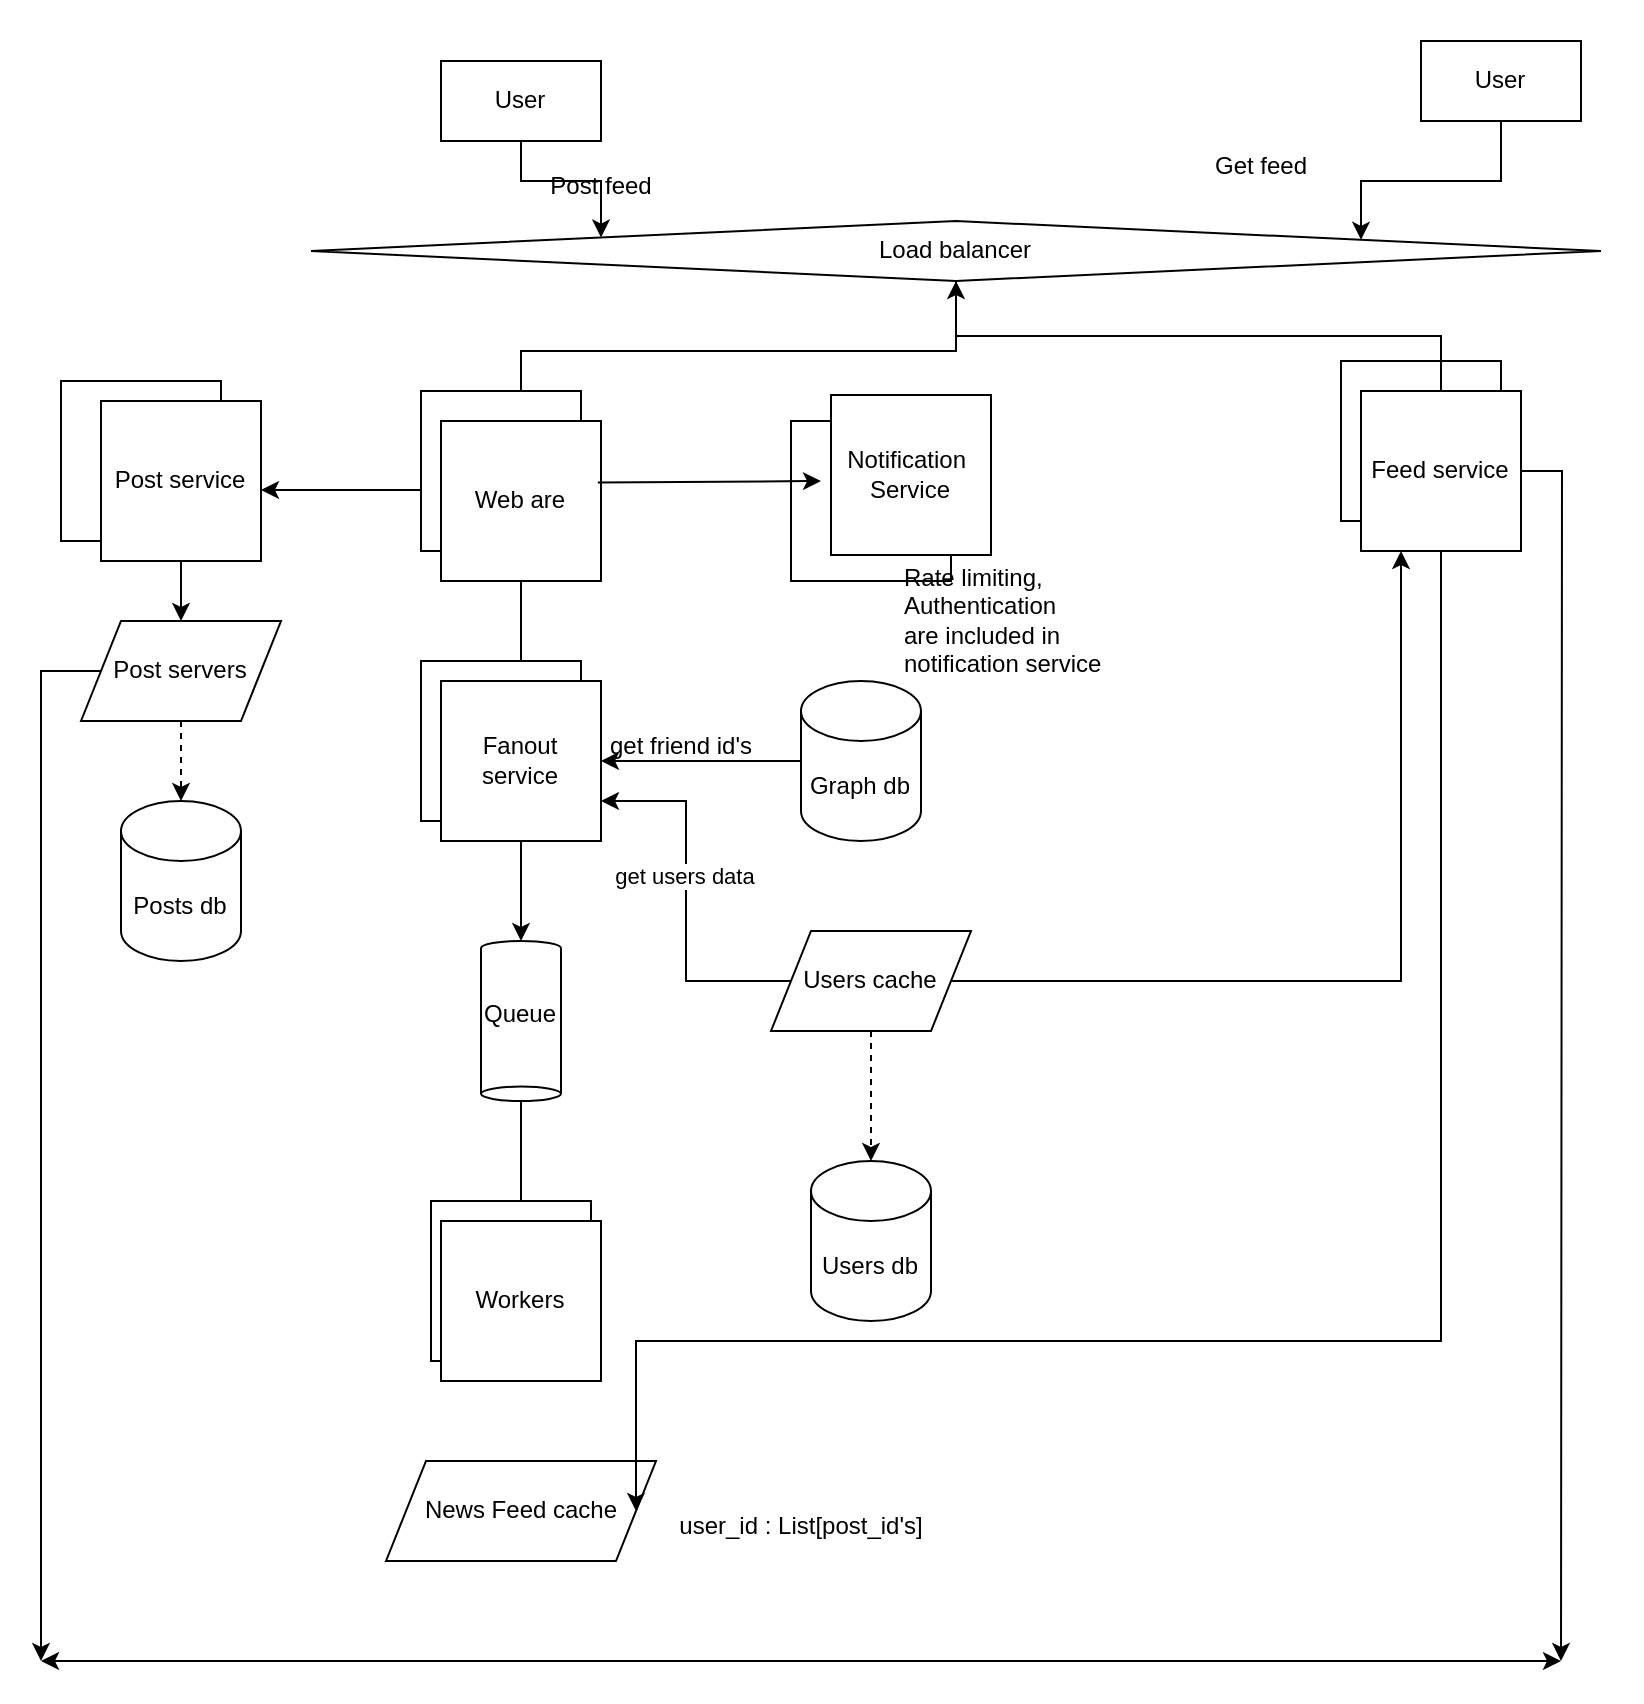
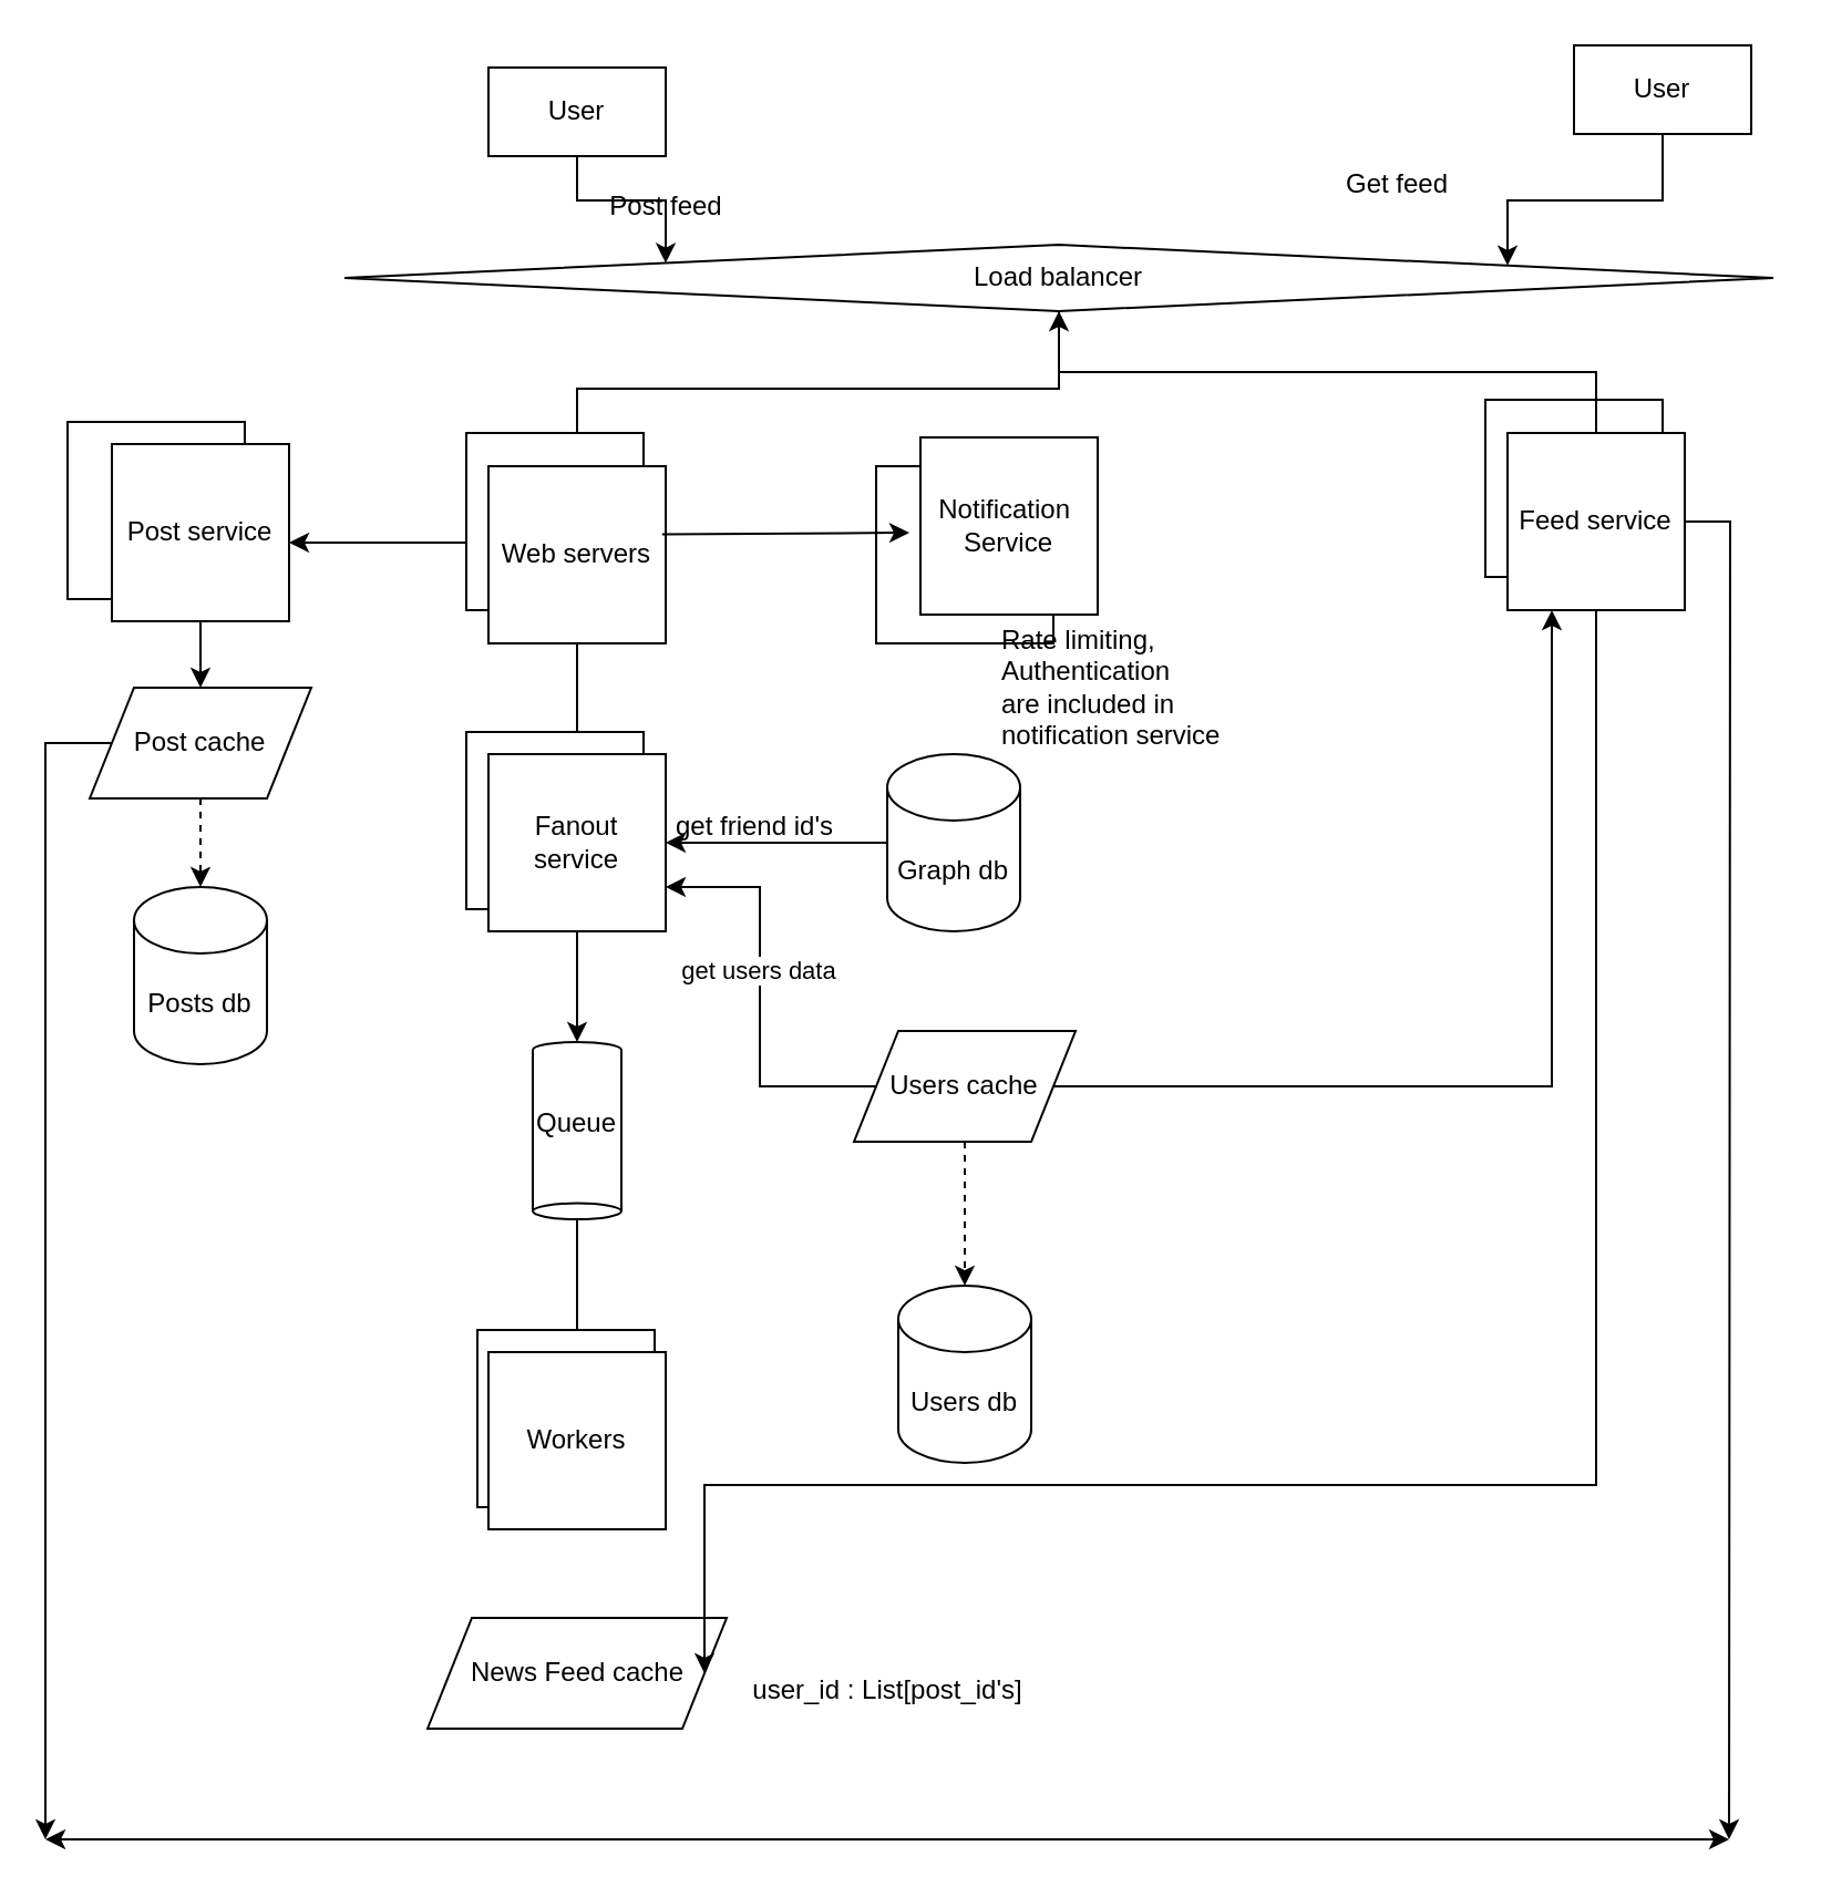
  <mxCell id="0" />
  <mxCell id="1" parent="0" />
  <mxCell id="2" value="" style="edgeStyle=orthogonalEdgeStyle;rounded=0;orthogonalLoop=1;jettySize=auto;html=1;" edge="1" parent="1" source="3" target="5"><mxGeometry relative="1" as="geometry"><Array as="points"><mxPoint x="260" y="90" /><mxPoint x="300" y="90" /></Array></mxGeometry></mxCell>
  <mxCell id="3" value="User" style="rounded=0;whiteSpace=wrap;html=1;" vertex="1" parent="1"><mxGeometry x="220" y="30" width="80" height="40" as="geometry" /></mxCell>
  <mxCell id="4" value="" style="edgeStyle=orthogonalEdgeStyle;rounded=0;orthogonalLoop=1;jettySize=auto;html=1;" edge="1" parent="1" source="5" target="20"><mxGeometry relative="1" as="geometry" /></mxCell>
  <mxCell id="5" value="Load balancer" style="rhombus;whiteSpace=wrap;html=1;" vertex="1" parent="1"><mxGeometry x="155" y="110" width="645" height="30" as="geometry" /></mxCell>
  <mxCell id="6" value="" style="whiteSpace=wrap;html=1;aspect=fixed;" vertex="1" parent="1"><mxGeometry x="30" y="190" width="80" height="80" as="geometry" /></mxCell>
  <mxCell id="7" value="" style="edgeStyle=orthogonalEdgeStyle;rounded=0;orthogonalLoop=1;jettySize=auto;html=1;" edge="1" parent="1" source="8" target="12"><mxGeometry relative="1" as="geometry" /></mxCell>
  <mxCell id="8" value="Post service" style="whiteSpace=wrap;html=1;aspect=fixed;direction=south;" vertex="1" parent="1"><mxGeometry x="50" y="200" width="80" height="80" as="geometry" /></mxCell>
  <mxCell id="9" value="Posts db" style="shape=cylinder3;whiteSpace=wrap;html=1;boundedLbl=1;backgroundOutline=1;size=15;" vertex="1" parent="1"><mxGeometry x="60" y="400" width="60" height="80" as="geometry" /></mxCell>
  <mxCell id="10" value="" style="edgeStyle=orthogonalEdgeStyle;rounded=0;orthogonalLoop=1;jettySize=auto;html=1;dashed=1;" edge="1" parent="1" source="12" target="9"><mxGeometry relative="1" as="geometry" /></mxCell>
  <mxCell id="11" style="edgeStyle=orthogonalEdgeStyle;rounded=0;orthogonalLoop=1;jettySize=auto;html=1;exitX=0;exitY=0.5;exitDx=0;exitDy=0;" edge="1" parent="1" source="12"><mxGeometry relative="1" as="geometry"><mxPoint x="20" y="830" as="targetPoint" /></mxGeometry></mxCell>
- <mxCell id="12" value="Post servers" style="shape=parallelogram;perimeter=parallelogramPerimeter;whiteSpace=wrap;html=1;fixedSize=1;" vertex="1" parent="1"><mxGeometry x="40" y="310" width="100" height="50" as="geometry" /></mxCell>
+ <mxCell id="12" value="Post cache" style="shape=parallelogram;perimeter=parallelogramPerimeter;whiteSpace=wrap;html=1;fixedSize=1;" vertex="1" parent="1"><mxGeometry x="40" y="310" width="100" height="50" as="geometry" /></mxCell>
  <mxCell id="13" value="Post feed" style="text;html=1;align=center;verticalAlign=middle;resizable=0;points=[];autosize=1;strokeColor=none;fillColor=none;" vertex="1" parent="1"><mxGeometry x="265" y="78" width="70" height="30" as="geometry" /></mxCell>
  <mxCell id="14" value="" style="edgeStyle=orthogonalEdgeStyle;rounded=0;orthogonalLoop=1;jettySize=auto;html=1;" edge="1" parent="1" source="15" target="25"><mxGeometry relative="1" as="geometry" /></mxCell>
  <mxCell id="15" value="Graph db" style="shape=cylinder3;whiteSpace=wrap;html=1;boundedLbl=1;backgroundOutline=1;size=15;" vertex="1" parent="1"><mxGeometry x="400" y="340" width="60" height="80" as="geometry" /></mxCell>
  <mxCell id="16" value="" style="whiteSpace=wrap;html=1;aspect=fixed;" vertex="1" parent="1"><mxGeometry x="395" y="210" width="80" height="80" as="geometry" /></mxCell>
  <mxCell id="17" value="Notification&amp;nbsp;&lt;div&gt;Service&lt;/div&gt;" style="whiteSpace=wrap;html=1;aspect=fixed;direction=south;" vertex="1" parent="1"><mxGeometry x="415" y="197" width="80" height="80" as="geometry" /></mxCell>
  <mxCell id="18" value="" style="whiteSpace=wrap;html=1;aspect=fixed;" vertex="1" parent="1"><mxGeometry x="210" y="195" width="80" height="80" as="geometry" /></mxCell>
  <mxCell id="19" value="" style="edgeStyle=orthogonalEdgeStyle;rounded=0;orthogonalLoop=1;jettySize=auto;html=1;" edge="1" parent="1" source="20" target="25"><mxGeometry relative="1" as="geometry" /></mxCell>
- <mxCell id="20" value="Web are" style="whiteSpace=wrap;html=1;aspect=fixed;direction=south;" vertex="1" parent="1"><mxGeometry x="220" y="210" width="80" height="80" as="geometry" /></mxCell>
+ <mxCell id="20" value="Web servers" style="whiteSpace=wrap;html=1;aspect=fixed;direction=south;" vertex="1" parent="1"><mxGeometry x="220" y="210" width="80" height="80" as="geometry" /></mxCell>
  <mxCell id="21" value="" style="endArrow=classic;html=1;rounded=0;" edge="1" parent="1"><mxGeometry width="50" height="50" relative="1" as="geometry"><mxPoint x="210" y="244.5" as="sourcePoint" /><mxPoint x="130" y="244.5" as="targetPoint" /></mxGeometry></mxCell>
  <mxCell id="22" value="" style="endArrow=classic;html=1;rounded=0;exitX=0.385;exitY=0.02;exitDx=0;exitDy=0;exitPerimeter=0;" edge="1" parent="1" source="20"><mxGeometry width="50" height="50" relative="1" as="geometry"><mxPoint x="310" y="239.5" as="sourcePoint" /><mxPoint x="410" y="240" as="targetPoint" /></mxGeometry></mxCell>
  <mxCell id="23" value="" style="whiteSpace=wrap;html=1;aspect=fixed;" vertex="1" parent="1"><mxGeometry x="210" y="330" width="80" height="80" as="geometry" /></mxCell>
  <mxCell id="24" value="" style="edgeStyle=orthogonalEdgeStyle;rounded=0;orthogonalLoop=1;jettySize=auto;html=1;" edge="1" parent="1" source="25" target="35"><mxGeometry relative="1" as="geometry" /></mxCell>
  <mxCell id="25" value="Fanout service" style="whiteSpace=wrap;html=1;aspect=fixed;direction=south;" vertex="1" parent="1"><mxGeometry x="220" y="340" width="80" height="80" as="geometry" /></mxCell>
  <mxCell id="26" value="get friend id's" style="text;html=1;align=center;verticalAlign=middle;resizable=0;points=[];autosize=1;strokeColor=none;fillColor=none;" vertex="1" parent="1"><mxGeometry x="295" y="358" width="90" height="30" as="geometry" /></mxCell>
  <mxCell id="27" value="Rate limiting,&lt;div&gt;Authentication&amp;nbsp;&lt;/div&gt;&lt;div&gt;are included in&amp;nbsp;&lt;/div&gt;&lt;div&gt;notification service&lt;/div&gt;" style="text;html=1;align=left;verticalAlign=middle;resizable=0;points=[];autosize=1;strokeColor=none;fillColor=none;" vertex="1" parent="1"><mxGeometry x="450" y="275" width="120" height="70" as="geometry" /></mxCell>
  <mxCell id="28" value="Users db" style="shape=cylinder3;whiteSpace=wrap;html=1;boundedLbl=1;backgroundOutline=1;size=15;" vertex="1" parent="1"><mxGeometry x="405" y="580" width="60" height="80" as="geometry" /></mxCell>
  <mxCell id="29" value="" style="edgeStyle=orthogonalEdgeStyle;rounded=0;orthogonalLoop=1;jettySize=auto;html=1;dashed=1;" edge="1" parent="1" source="33" target="28"><mxGeometry relative="1" as="geometry" /></mxCell>
  <mxCell id="30" style="edgeStyle=orthogonalEdgeStyle;rounded=0;orthogonalLoop=1;jettySize=auto;html=1;exitX=0;exitY=0.5;exitDx=0;exitDy=0;entryX=0.75;entryY=0;entryDx=0;entryDy=0;" edge="1" parent="1" source="33" target="25"><mxGeometry relative="1" as="geometry" /></mxCell>
  <mxCell id="31" value="get users data" style="edgeLabel;html=1;align=center;verticalAlign=middle;resizable=0;points=[];" vertex="1" connectable="0" parent="30"><mxGeometry x="0.151" y="1" relative="1" as="geometry"><mxPoint y="1" as="offset" /></mxGeometry></mxCell>
  <mxCell id="32" style="edgeStyle=orthogonalEdgeStyle;rounded=0;orthogonalLoop=1;jettySize=auto;html=1;entryX=1;entryY=0.75;entryDx=0;entryDy=0;" edge="1" parent="1" source="33" target="47"><mxGeometry relative="1" as="geometry"><mxPoint x="520" y="490" as="targetPoint" /></mxGeometry></mxCell>
  <mxCell id="33" value="Users cache" style="shape=parallelogram;perimeter=parallelogramPerimeter;whiteSpace=wrap;html=1;fixedSize=1;" vertex="1" parent="1"><mxGeometry x="385" y="465" width="100" height="50" as="geometry" /></mxCell>
  <mxCell id="34" value="" style="edgeStyle=orthogonalEdgeStyle;rounded=0;orthogonalLoop=1;jettySize=auto;html=1;" edge="1" parent="1" source="35" target="37"><mxGeometry relative="1" as="geometry" /></mxCell>
  <mxCell id="35" value="Queue" style="shape=cylinder3;whiteSpace=wrap;html=1;boundedLbl=1;backgroundOutline=1;size=3.6;direction=west;" vertex="1" parent="1"><mxGeometry x="240" y="470" width="40" height="80" as="geometry" /></mxCell>
  <mxCell id="36" value="" style="whiteSpace=wrap;html=1;aspect=fixed;" vertex="1" parent="1"><mxGeometry x="215" y="600" width="80" height="80" as="geometry" /></mxCell>
  <mxCell id="37" value="Workers" style="whiteSpace=wrap;html=1;aspect=fixed;direction=south;" vertex="1" parent="1"><mxGeometry x="220" y="610" width="80" height="80" as="geometry" /></mxCell>
  <mxCell id="38" value="News Feed cache" style="shape=parallelogram;perimeter=parallelogramPerimeter;whiteSpace=wrap;html=1;fixedSize=1;" vertex="1" parent="1"><mxGeometry x="192.5" y="730" width="135" height="50" as="geometry" /></mxCell>
  <mxCell id="39" value="user_id : List[post_id's]" style="text;html=1;align=center;verticalAlign=middle;resizable=0;points=[];autosize=1;strokeColor=none;fillColor=none;" vertex="1" parent="1"><mxGeometry x="325" y="748" width="150" height="30" as="geometry" /></mxCell>
  <mxCell id="40" value="" style="edgeStyle=orthogonalEdgeStyle;rounded=0;orthogonalLoop=1;jettySize=auto;html=1;" edge="1" parent="1" source="41" target="5"><mxGeometry relative="1" as="geometry"><Array as="points"><mxPoint x="750" y="90" /><mxPoint x="680" y="90" /></Array></mxGeometry></mxCell>
  <mxCell id="41" value="User" style="rounded=0;whiteSpace=wrap;html=1;" vertex="1" parent="1"><mxGeometry x="710" y="20" width="80" height="40" as="geometry" /></mxCell>
  <mxCell id="42" value="Get feed" style="text;html=1;align=center;verticalAlign=middle;resizable=0;points=[];autosize=1;strokeColor=none;fillColor=none;" vertex="1" parent="1"><mxGeometry x="595" y="68" width="70" height="30" as="geometry" /></mxCell>
  <mxCell id="43" value="" style="whiteSpace=wrap;html=1;aspect=fixed;" vertex="1" parent="1"><mxGeometry x="670" y="180" width="80" height="80" as="geometry" /></mxCell>
  <mxCell id="44" style="edgeStyle=orthogonalEdgeStyle;rounded=0;orthogonalLoop=1;jettySize=auto;html=1;exitX=1;exitY=0.5;exitDx=0;exitDy=0;entryX=1;entryY=0.5;entryDx=0;entryDy=0;" edge="1" parent="1" source="47" target="38"><mxGeometry relative="1" as="geometry"><mxPoint x="720" y="750" as="targetPoint" /><Array as="points"><mxPoint x="720" y="670" /><mxPoint x="318" y="670" /></Array></mxGeometry></mxCell>
  <mxCell id="45" value="" style="edgeStyle=orthogonalEdgeStyle;rounded=0;orthogonalLoop=1;jettySize=auto;html=1;" edge="1" parent="1" source="47" target="5"><mxGeometry relative="1" as="geometry" /></mxCell>
  <mxCell id="46" style="edgeStyle=orthogonalEdgeStyle;rounded=0;orthogonalLoop=1;jettySize=auto;html=1;" edge="1" parent="1" source="47"><mxGeometry relative="1" as="geometry"><mxPoint x="780" y="830" as="targetPoint" /></mxGeometry></mxCell>
  <mxCell id="47" value="Feed service" style="whiteSpace=wrap;html=1;aspect=fixed;direction=south;" vertex="1" parent="1"><mxGeometry x="680" y="195" width="80" height="80" as="geometry" /></mxCell>
  <mxCell id="48" value="" style="endArrow=classic;startArrow=classic;html=1;rounded=0;" edge="1" parent="1"><mxGeometry width="50" height="50" relative="1" as="geometry"><mxPoint x="20" y="830" as="sourcePoint" /><mxPoint x="780" y="830" as="targetPoint" /></mxGeometry></mxCell>
